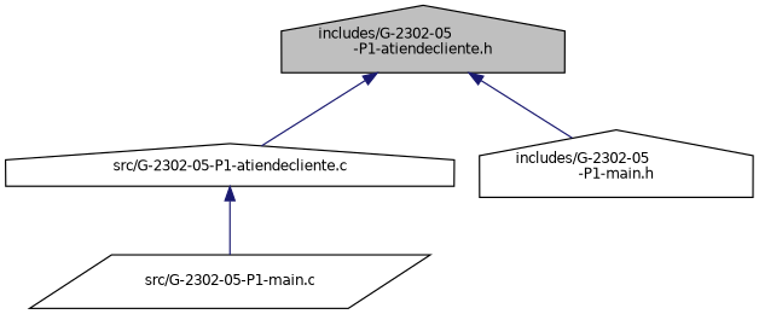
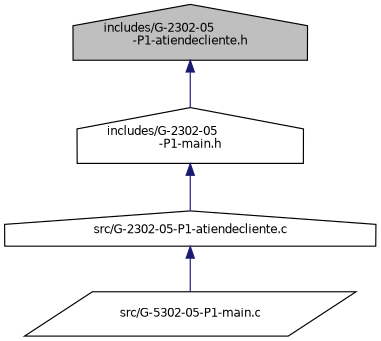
  digraph {
    node [color=black fillcolor=white fontname=Helvetica fontsize=10 shape=house style=filled]
    edge [color=midnightblue dir=back fontname=Helvetica fontsize=10 labelfontname=Helvetica labelfontsize=10 style=solid]
    n1 [fillcolor=grey75 fontcolor=black height=0.2 label="includes/G-2302-05\l-P1-atiendecliente.h" width=0.4]
    n2 [height=0.2 label="src/G-2302-05-P1-atiendecliente.c" width=0.4]
    n3 [height=0.2 label="includes/G-2302-05\l-P1-main.h" width=0.4]
-   n4 [height=0.2 label="src/G-2302-05-P1-main.c" shape=parallelogram width=0.4]
-   n1 -> n2
+   n4 [height=0.2 label="src/G-5302-05-P1-main.c" shape=parallelogram width=0.4]
+   n3 -> n2
    n1 -> n3
    n2 -> n4
  }
